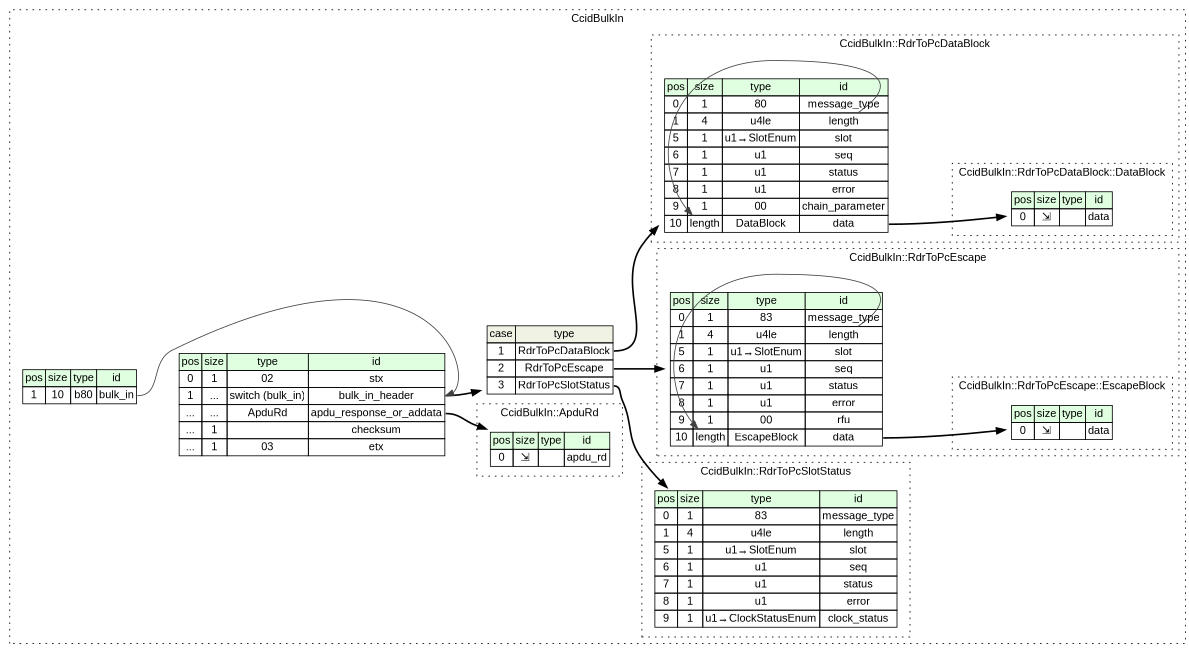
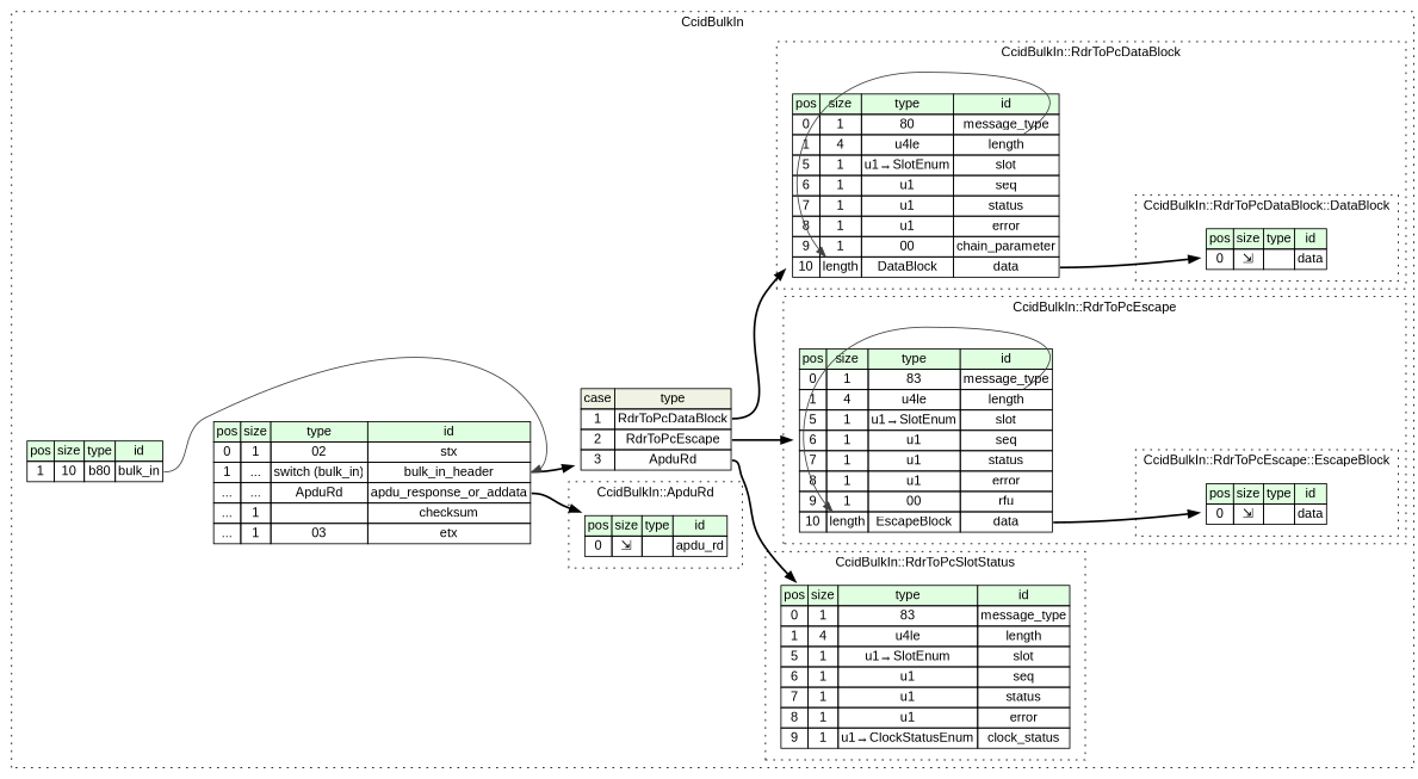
  digraph {
    rankdir=LR
    fontname="Liberation Sans"
    node [shape=plaintext fontname="Liberation Sans"]
    edge [style=bold tailport=data_type fontname="Liberation Sans"]
    n1 [label=<<TABLE BORDER="0" CELLBORDER="1" CELLSPACING="0"> 					<TR><TD BGCOLOR="#E0FFE0">pos</TD><TD BGCOLOR="#E0FFE0">size</TD><TD BGCOLOR="#E0FFE0">type</TD><TD BGCOLOR="#E0FFE0">id</TD></TR> 					<TR><TD PORT="data_pos">0</TD><TD PORT="data_size">⇲</TD><TD></TD><TD PORT="data_type">data</TD></TR> 				</TABLE>>]
    n2 [label=<<TABLE BORDER="0" CELLBORDER="1" CELLSPACING="0"> 				<TR><TD BGCOLOR="#E0FFE0">pos</TD><TD BGCOLOR="#E0FFE0">size</TD><TD BGCOLOR="#E0FFE0">type</TD><TD BGCOLOR="#E0FFE0">id</TD></TR> 				<TR><TD PORT="message_type_pos">0</TD><TD PORT="message_type_size">1</TD><TD>80</TD><TD PORT="message_type_type">message_type</TD></TR> 				<TR><TD PORT="length_pos">1</TD><TD PORT="length_size">4</TD><TD>u4le</TD><TD PORT="length_type">length</TD></TR> 				<TR><TD PORT="slot_pos">5</TD><TD PORT="slot_size">1</TD><TD>u1→SlotEnum</TD><TD PORT="slot_type">slot</TD></TR> 				<TR><TD PORT="seq_pos">6</TD><TD PORT="seq_size">1</TD><TD>u1</TD><TD PORT="seq_type">seq</TD></TR> 				<TR><TD PORT="status_pos">7</TD><TD PORT="status_size">1</TD><TD>u1</TD><TD PORT="status_type">status</TD></TR> 				<TR><TD PORT="error_pos">8</TD><TD PORT="error_size">1</TD><TD>u1</TD><TD PORT="error_type">error</TD></TR> 				<TR><TD PORT="chain_parameter_pos">9</TD><TD PORT="chain_parameter_size">1</TD><TD>00</TD><TD PORT="chain_parameter_type">chain_parameter</TD></TR> 				<TR><TD PORT="data_pos">10</TD><TD PORT="data_size">length</TD><TD>DataBlock</TD><TD PORT="data_type">data</TD></TR> 			</TABLE>>]
    n3 [label=<<TABLE BORDER="0" CELLBORDER="1" CELLSPACING="0"> 					<TR><TD BGCOLOR="#E0FFE0">pos</TD><TD BGCOLOR="#E0FFE0">size</TD><TD BGCOLOR="#E0FFE0">type</TD><TD BGCOLOR="#E0FFE0">id</TD></TR> 					<TR><TD PORT="data_pos">0</TD><TD PORT="data_size">⇲</TD><TD></TD><TD PORT="data_type">data</TD></TR> 				</TABLE>>]
    n4 [label=<<TABLE BORDER="0" CELLBORDER="1" CELLSPACING="0"> 				<TR><TD BGCOLOR="#E0FFE0">pos</TD><TD BGCOLOR="#E0FFE0">size</TD><TD BGCOLOR="#E0FFE0">type</TD><TD BGCOLOR="#E0FFE0">id</TD></TR> 				<TR><TD PORT="message_type_pos">0</TD><TD PORT="message_type_size">1</TD><TD>83</TD><TD PORT="message_type_type">message_type</TD></TR> 				<TR><TD PORT="length_pos">1</TD><TD PORT="length_size">4</TD><TD>u4le</TD><TD PORT="length_type">length</TD></TR> 				<TR><TD PORT="slot_pos">5</TD><TD PORT="slot_size">1</TD><TD>u1→SlotEnum</TD><TD PORT="slot_type">slot</TD></TR> 				<TR><TD PORT="seq_pos">6</TD><TD PORT="seq_size">1</TD><TD>u1</TD><TD PORT="seq_type">seq</TD></TR> 				<TR><TD PORT="status_pos">7</TD><TD PORT="status_size">1</TD><TD>u1</TD><TD PORT="status_type">status</TD></TR> 				<TR><TD PORT="error_pos">8</TD><TD PORT="error_size">1</TD><TD>u1</TD><TD PORT="error_type">error</TD></TR> 				<TR><TD PORT="rfu_pos">9</TD><TD PORT="rfu_size">1</TD><TD>00</TD><TD PORT="rfu_type">rfu</TD></TR> 				<TR><TD PORT="data_pos">10</TD><TD PORT="data_size">length</TD><TD>EscapeBlock</TD><TD PORT="data_type">data</TD></TR> 			</TABLE>>]
    n5 [label=<<TABLE BORDER="0" CELLBORDER="1" CELLSPACING="0"> 				<TR><TD BGCOLOR="#E0FFE0">pos</TD><TD BGCOLOR="#E0FFE0">size</TD><TD BGCOLOR="#E0FFE0">type</TD><TD BGCOLOR="#E0FFE0">id</TD></TR> 				<TR><TD PORT="message_type_pos">0</TD><TD PORT="message_type_size">1</TD><TD>83</TD><TD PORT="message_type_type">message_type</TD></TR> 				<TR><TD PORT="length_pos">1</TD><TD PORT="length_size">4</TD><TD>u4le</TD><TD PORT="length_type">length</TD></TR> 				<TR><TD PORT="slot_pos">5</TD><TD PORT="slot_size">1</TD><TD>u1→SlotEnum</TD><TD PORT="slot_type">slot</TD></TR> 				<TR><TD PORT="seq_pos">6</TD><TD PORT="seq_size">1</TD><TD>u1</TD><TD PORT="seq_type">seq</TD></TR> 				<TR><TD PORT="status_pos">7</TD><TD PORT="status_size">1</TD><TD>u1</TD><TD PORT="status_type">status</TD></TR> 				<TR><TD PORT="error_pos">8</TD><TD PORT="error_size">1</TD><TD>u1</TD><TD PORT="error_type">error</TD></TR> 				<TR><TD PORT="clock_status_pos">9</TD><TD PORT="clock_status_size">1</TD><TD>u1→ClockStatusEnum</TD><TD PORT="clock_status_type">clock_status</TD></TR> 			</TABLE>>]
    n6 [label=<<TABLE BORDER="0" CELLBORDER="1" CELLSPACING="0"> 				<TR><TD BGCOLOR="#E0FFE0">pos</TD><TD BGCOLOR="#E0FFE0">size</TD><TD BGCOLOR="#E0FFE0">type</TD><TD BGCOLOR="#E0FFE0">id</TD></TR> 				<TR><TD PORT="apdu_rd_pos">0</TD><TD PORT="apdu_rd_size">⇲</TD><TD></TD><TD PORT="apdu_rd_type">apdu_rd</TD></TR> 			</TABLE>>]
    n7 [label=<<TABLE BORDER="0" CELLBORDER="1" CELLSPACING="0"> 			<TR><TD BGCOLOR="#E0FFE0">pos</TD><TD BGCOLOR="#E0FFE0">size</TD><TD BGCOLOR="#E0FFE0">type</TD><TD BGCOLOR="#E0FFE0">id</TD></TR> 			<TR><TD PORT="stx_pos">0</TD><TD PORT="stx_size">1</TD><TD>02</TD><TD PORT="stx_type">stx</TD></TR> 			<TR><TD PORT="bulk_in_header_pos">1</TD><TD PORT="bulk_in_header_size">...</TD><TD>switch (bulk_in)</TD><TD PORT="bulk_in_header_type">bulk_in_header</TD></TR> 			<TR><TD PORT="apdu_response_or_addata_pos">...</TD><TD PORT="apdu_response_or_addata_size">...</TD><TD>ApduRd</TD><TD PORT="apdu_response_or_addata_type">apdu_response_or_addata</TD></TR> 			<TR><TD PORT="checksum_pos">...</TD><TD PORT="checksum_size">1</TD><TD></TD><TD PORT="checksum_type">checksum</TD></TR> 			<TR><TD PORT="etx_pos">...</TD><TD PORT="etx_size">1</TD><TD>03</TD><TD PORT="etx_type">etx</TD></TR> 		</TABLE>>]
    n8 [label=<<TABLE BORDER="0" CELLBORDER="1" CELLSPACING="0"> 			<TR><TD BGCOLOR="#E0FFE0">pos</TD><TD BGCOLOR="#E0FFE0">size</TD><TD BGCOLOR="#E0FFE0">type</TD><TD BGCOLOR="#E0FFE0">id</TD></TR> 			<TR><TD PORT="bulk_in_pos">1</TD><TD PORT="bulk_in_size">10</TD><TD>b80</TD><TD PORT="bulk_in_type">bulk_in</TD></TR> 		</TABLE>>]
-   n9 [label=<<TABLE BORDER="0" CELLBORDER="1" CELLSPACING="0"> 	<TR><TD BGCOLOR="#F0F2E4">case</TD><TD BGCOLOR="#F0F2E4">type</TD></TR> 	<TR><TD>1</TD><TD PORT="case0">RdrToPcDataBlock</TD></TR> 	<TR><TD>2</TD><TD PORT="case1">RdrToPcEscape</TD></TR> 	<TR><TD>3</TD><TD PORT="case2">RdrToPcSlotStatus</TD></TR> </TABLE>>]
+   n9 [label=<<TABLE BORDER="0" CELLBORDER="1" CELLSPACING="0"> 	<TR><TD BGCOLOR="#F0F2E4">case</TD><TD BGCOLOR="#F0F2E4">type</TD></TR> 	<TR><TD>1</TD><TD PORT="case0">RdrToPcDataBlock</TD></TR> 	<TR><TD>2</TD><TD PORT="case1">RdrToPcEscape</TD></TR> 	<TR><TD>3</TD><TD PORT="case2">ApduRd</TD></TR> </TABLE>>]
    subgraph cluster_1 {
      label=CcidBulkIn
      style=dotted
      n7
      n8
      n9
      subgraph cluster_2 {
        label="CcidBulkIn::RdrToPcDataBlock"
        style=dotted
        n2
        subgraph cluster_3 {
          label="CcidBulkIn::RdrToPcDataBlock::DataBlock"
          style=dotted
          n1
        }
      }
      subgraph cluster_4 {
        label="CcidBulkIn::RdrToPcEscape"
        style=dotted
        n4
        subgraph cluster_5 {
          label="CcidBulkIn::RdrToPcEscape::EscapeBlock"
          style=dotted
          n3
        }
      }
      subgraph cluster_6 {
        label="CcidBulkIn::RdrToPcSlotStatus"
        style=dotted
        n5
      }
      subgraph cluster_7 {
        label="CcidBulkIn::ApduRd"
        style=dotted
        n6
      }
    }
    n2 -> n1
    n2 -> n2 [color="#404040" headport=data_size tailport=length_type style=""]
    n4 -> n3
    n4 -> n4 [color="#404040" headport=data_size tailport=length_type style=""]
    n7 -> n6 [tailport=apdu_response_or_addata_type]
    n7 -> n9 [tailport=bulk_in_header_type]
    n8 -> n7 [color="#404040" headport=bulk_in_header_type tailport=bulk_in_type style=""]
    n9 -> n2 [tailport=case0]
    n9 -> n4 [tailport=case1]
    n9 -> n5 [tailport=case2]
  }
